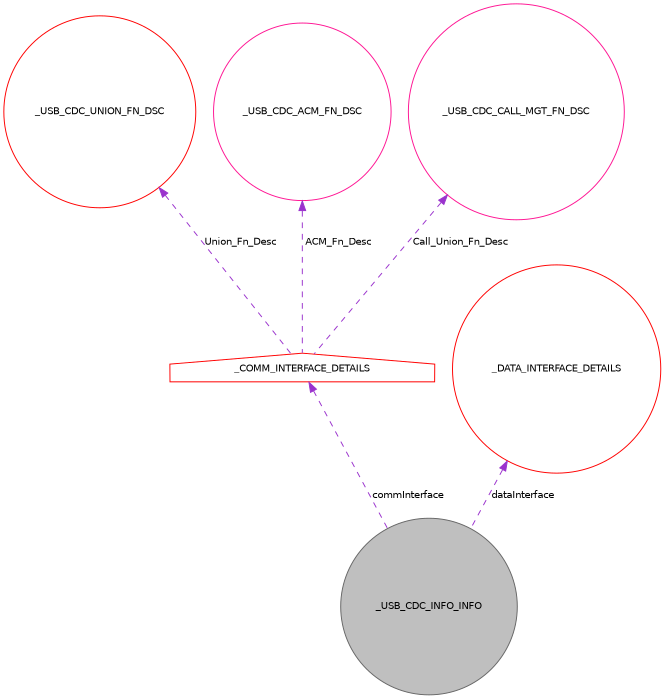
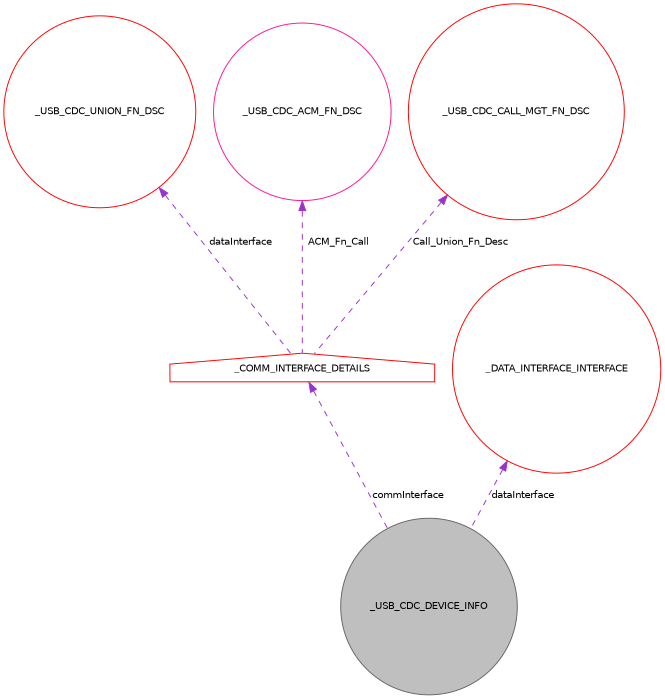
  digraph {
    rankdir=TB
    node [color=red fillcolor=white fontname=Helvetica fontsize=10 shape=circle style=filled]
    edge [color=darkorchid3 dir=back fontname=Helvetica fontsize=10 labelfontname=Helvetica labelfontsize=10 style=dashed]
-   n1 [color=gray40 fillcolor=grey75 fontcolor=black height=0.2 label=_USB_CDC_INFO_INFO width=0.4]
+   n1 [color=gray40 fillcolor=grey75 fontcolor=black height=0.2 label=_USB_CDC_DEVICE_INFO width=0.4]
    n2 [height=0.2 label=_COMM_INTERFACE_DETAILS shape=house width=0.4]
    n3 [height=0.2 label=_USB_CDC_UNION_FN_DSC width=0.4]
    n4 [color=deeppink height=0.2 label=_USB_CDC_ACM_FN_DSC width=0.4]
-   n5 [color=deeppink height=0.2 label=_USB_CDC_CALL_MGT_FN_DSC width=0.4]
-   n6 [height=0.2 label=_DATA_INTERFACE_DETAILS width=0.4]
+   n5 [height=0.2 label=_USB_CDC_CALL_MGT_FN_DSC width=0.4]
+   n6 [height=0.2 label=_DATA_INTERFACE_INTERFACE width=0.4]
    n2 -> n1 [label=" commInterface"]
-   n3 -> n2 [label=" Union_Fn_Desc"]
-   n4 -> n2 [label=" ACM_Fn_Desc"]
+   n3 -> n2 [label=" dataInterface"]
+   n4 -> n2 [label=" ACM_Fn_Call"]
    n5 -> n2 [label=" Call_Union_Fn_Desc"]
    n6 -> n1 [label=" dataInterface"]
  }
